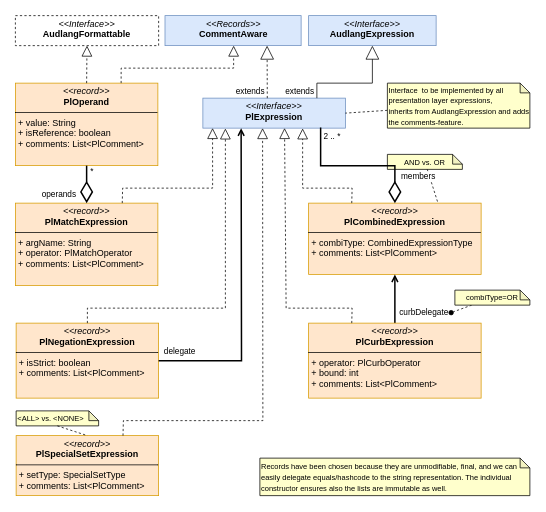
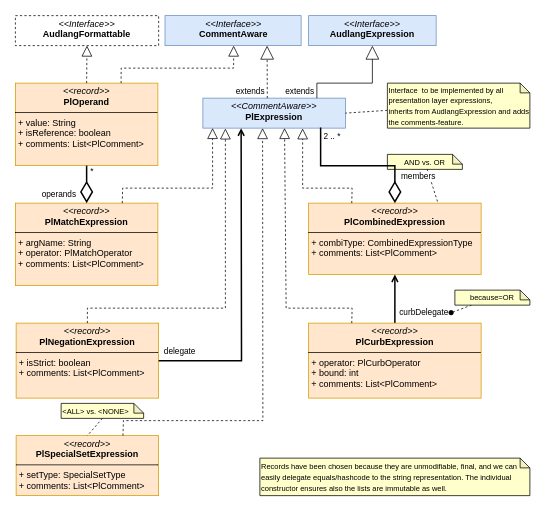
  <mxCell id="0" />
  <mxCell id="1" parent="0" />
  <mxCell id="2" value="&lt;p style=&quot;margin:0px;margin-top:4px;text-align:center;&quot;&gt;&lt;i&gt;&amp;lt;&amp;lt;Interface&amp;gt;&amp;gt;&lt;/i&gt;&lt;br&gt;&lt;b&gt;AudlangExpression&lt;/b&gt;&lt;/p&gt;&lt;p style=&quot;margin:0px;margin-left:4px;&quot;&gt;&lt;br&gt;&lt;/p&gt;" style="verticalAlign=top;align=left;overflow=fill;html=1;whiteSpace=wrap;fillColor=#dae8fc;strokeColor=#6c8ebf;" parent="1" vertex="1"><mxGeometry x="411" y="20" width="170" height="40" as="geometry" /></mxCell>
- <mxCell id="3" value="&lt;p style=&quot;margin:0px;margin-top:4px;text-align:center;&quot;&gt;&lt;i&gt;&amp;lt;&amp;lt;Records&amp;gt;&amp;gt;&lt;/i&gt;&lt;br&gt;&lt;b&gt;CommentAware&lt;/b&gt;&lt;/p&gt;&lt;p style=&quot;margin:0px;margin-left:4px;&quot;&gt;&lt;br&gt;&lt;/p&gt;" style="verticalAlign=top;align=left;overflow=fill;html=1;whiteSpace=wrap;fillColor=#dae8fc;strokeColor=#6c8ebf;" parent="1" vertex="1"><mxGeometry x="219.5" y="20" width="181.5" height="40" as="geometry" /></mxCell>
- <mxCell id="4" value="&lt;p style=&quot;margin:0px;margin-top:4px;text-align:center;&quot;&gt;&lt;i&gt;&amp;lt;&amp;lt;Interface&amp;gt;&amp;gt;&lt;/i&gt;&lt;br&gt;&lt;b&gt;PlExpression&lt;/b&gt;&lt;/p&gt;" style="verticalAlign=top;align=left;overflow=fill;html=1;whiteSpace=wrap;fillColor=#dae8fc;strokeColor=#6c8ebf;" parent="1" vertex="1"><mxGeometry x="270" y="130" width="190" height="40" as="geometry" /></mxCell>
+ <mxCell id="3" value="&lt;p style=&quot;margin:0px;margin-top:4px;text-align:center;&quot;&gt;&lt;i&gt;&amp;lt;&amp;lt;Interface&amp;gt;&amp;gt;&lt;/i&gt;&lt;br&gt;&lt;b&gt;CommentAware&lt;/b&gt;&lt;/p&gt;&lt;p style=&quot;margin:0px;margin-left:4px;&quot;&gt;&lt;br&gt;&lt;/p&gt;" style="verticalAlign=top;align=left;overflow=fill;html=1;whiteSpace=wrap;fillColor=#dae8fc;strokeColor=#6c8ebf;" parent="1" vertex="1"><mxGeometry x="219.5" y="20" width="181.5" height="40" as="geometry" /></mxCell>
+ <mxCell id="4" value="&lt;p style=&quot;margin:0px;margin-top:4px;text-align:center;&quot;&gt;&lt;i&gt;&amp;lt;&amp;lt;CommentAware&amp;gt;&amp;gt;&lt;/i&gt;&lt;br&gt;&lt;b&gt;PlExpression&lt;/b&gt;&lt;/p&gt;" style="verticalAlign=top;align=left;overflow=fill;html=1;whiteSpace=wrap;fillColor=#dae8fc;strokeColor=#6c8ebf;" parent="1" vertex="1"><mxGeometry x="270" y="130" width="190" height="40" as="geometry" /></mxCell>
  <mxCell id="5" value="" style="endArrow=block;endSize=16;endFill=0;html=1;rounded=0;entryX=0.5;entryY=1;entryDx=0;entryDy=0;" parent="1" edge="1"><mxGeometry x="-0.861" y="21" width="160" relative="1" as="geometry"><mxPoint x="422" y="130" as="sourcePoint" /><mxPoint x="496" y="60" as="targetPoint" /><Array as="points"><mxPoint x="422" y="110" /><mxPoint x="496" y="110" /></Array><mxPoint as="offset" /></mxGeometry></mxCell>
  <mxCell id="6" value="" style="endArrow=block;endSize=16;endFill=0;html=1;rounded=0;entryX=0.75;entryY=1;entryDx=0;entryDy=0;exitX=0.452;exitY=0.002;exitDx=0;exitDy=0;exitPerimeter=0;dashed=1;" parent="1" target="3" edge="1" source="4"><mxGeometry x="-0.409" y="20" width="160" relative="1" as="geometry"><mxPoint x="370" y="130" as="sourcePoint" /><mxPoint x="406" y="60" as="targetPoint" /><mxPoint as="offset" /></mxGeometry></mxCell>
  <mxCell id="7" value="extends" style="edgeLabel;html=1;align=center;verticalAlign=middle;resizable=0;points=[];" vertex="1" connectable="0" parent="6"><mxGeometry x="-0.894" relative="1" as="geometry"><mxPoint x="-23" y="-6" as="offset" /></mxGeometry></mxCell>
  <mxCell id="8" value="extends" style="edgeLabel;html=1;align=center;verticalAlign=middle;resizable=0;points=[];" vertex="1" connectable="0" parent="6"><mxGeometry x="-0.894" relative="1" as="geometry"><mxPoint x="43" y="-6" as="offset" /></mxGeometry></mxCell>
  <mxCell id="9" style="rounded=0;orthogonalLoop=1;jettySize=auto;html=1;entryX=1;entryY=0.5;entryDx=0;entryDy=0;endArrow=none;endFill=0;dashed=1;" parent="1" source="10" target="4" edge="1"><mxGeometry relative="1" as="geometry" /></mxCell>
  <mxCell id="10" value="&lt;span style=&quot;font-size: 10px;&quot;&gt;Interface&amp;nbsp; to be implemented by all presentation layer expressions,&lt;/span&gt;&lt;div&gt;&lt;span style=&quot;font-size: 10px;&quot;&gt;inherits from AudlangExpression and adds the comments-feature.&lt;/span&gt;&lt;/div&gt;" style="shape=note;whiteSpace=wrap;html=1;backgroundOutline=1;darkOpacity=0.05;size=13;labelBackgroundColor=none;fillColor=#FFFFCC;gradientColor=none;align=left;" parent="1" vertex="1"><mxGeometry x="516" y="110" width="190" height="60" as="geometry" /></mxCell>
  <mxCell id="11" value="&lt;p style=&quot;margin:0px;margin-top:4px;text-align:center;&quot;&gt;&lt;i&gt;&amp;lt;&amp;lt;record&amp;gt;&amp;gt;&lt;/i&gt;&lt;br&gt;&lt;b&gt;PlMatchExpression&lt;/b&gt;&lt;/p&gt;&lt;hr size=&quot;1&quot; style=&quot;border-style:solid;&quot;&gt;&lt;p style=&quot;margin:0px;margin-left:4px;&quot;&gt;+ argName: String&lt;br&gt;+ operator: PlMatchOperator&lt;/p&gt;&lt;p style=&quot;margin:0px;margin-left:4px;&quot;&gt;&lt;span style=&quot;background-color: initial;&quot;&gt;+ comments: List&amp;lt;PlComment&amp;gt;&lt;/span&gt;&lt;br&gt;&lt;/p&gt;" style="verticalAlign=top;align=left;overflow=fill;html=1;whiteSpace=wrap;fillColor=#ffe6cc;strokeColor=#d79b00;" parent="1" vertex="1"><mxGeometry x="20" y="270" width="190" height="110" as="geometry" /></mxCell>
  <mxCell id="12" value="" style="endArrow=block;dashed=1;endFill=0;endSize=12;html=1;rounded=0;exitX=0.75;exitY=0;exitDx=0;exitDy=0;entryX=0.068;entryY=0.996;entryDx=0;entryDy=0;entryPerimeter=0;" parent="1" source="11" target="4" edge="1"><mxGeometry width="160" relative="1" as="geometry"><mxPoint x="270" y="190" as="sourcePoint" /><mxPoint x="370" y="170" as="targetPoint" /><Array as="points"><mxPoint x="163" y="250" /><mxPoint x="283" y="250" /></Array></mxGeometry></mxCell>
  <mxCell id="13" value="&lt;span style=&quot;font-size: 10px;&quot;&gt;Records have been chosen because they are unmodifiable, final, and we can easily delegate equals/hashcode to the string representation. The individual constructor ensures also the lists are immutable as well.&lt;/span&gt;" style="shape=note;whiteSpace=wrap;html=1;backgroundOutline=1;darkOpacity=0.05;size=13;labelBackgroundColor=none;fillColor=#FFFFCC;gradientColor=none;align=left;" parent="1" vertex="1"><mxGeometry x="346" y="610" width="360" height="50" as="geometry" /></mxCell>
  <mxCell id="14" value="&lt;p style=&quot;margin:0px;margin-top:4px;text-align:center;&quot;&gt;&lt;i&gt;&amp;lt;&amp;lt;record&amp;gt;&amp;gt;&lt;/i&gt;&lt;br&gt;&lt;b&gt;PlNegationExpression&lt;/b&gt;&lt;/p&gt;&lt;hr size=&quot;1&quot; style=&quot;border-style:solid;&quot;&gt;&lt;p style=&quot;margin:0px;margin-left:4px;&quot;&gt;+ isStrict: boolean&lt;/p&gt;&lt;p style=&quot;margin:0px;margin-left:4px;&quot;&gt;+&amp;nbsp;&lt;span style=&quot;background-color: initial;&quot;&gt;comments: List&amp;lt;PlComment&amp;gt;&lt;/span&gt;&lt;/p&gt;" style="verticalAlign=top;align=left;overflow=fill;html=1;whiteSpace=wrap;fillColor=#ffe6cc;strokeColor=#d79b00;" parent="1" vertex="1"><mxGeometry x="21" y="430" width="190" height="100" as="geometry" /></mxCell>
  <mxCell id="15" value="" style="endArrow=block;dashed=1;endFill=0;endSize=12;html=1;rounded=0;exitX=0.5;exitY=0;exitDx=0;exitDy=0;entryX=0.158;entryY=1.011;entryDx=0;entryDy=0;entryPerimeter=0;" parent="1" source="14" edge="1" target="4"><mxGeometry width="160" relative="1" as="geometry"><mxPoint x="205" y="280" as="sourcePoint" /><mxPoint x="410" y="170" as="targetPoint" /><Array as="points"><mxPoint x="116" y="410" /><mxPoint x="300" y="410" /></Array></mxGeometry></mxCell>
  <mxCell id="16" value="&lt;p style=&quot;margin:0px;margin-top:4px;text-align:center;&quot;&gt;&lt;i&gt;&amp;lt;&amp;lt;record&amp;gt;&amp;gt;&lt;/i&gt;&lt;br&gt;&lt;b&gt;PlOperand&lt;/b&gt;&lt;/p&gt;&lt;hr size=&quot;1&quot; style=&quot;border-style:solid;&quot;&gt;&lt;p style=&quot;margin:0px;margin-left:4px;&quot;&gt;+ value: String&lt;br&gt;+ isReference: boolean&lt;/p&gt;&lt;p style=&quot;margin:0px;margin-left:4px;&quot;&gt;+&amp;nbsp;&lt;span style=&quot;background-color: initial;&quot;&gt;comments: List&amp;lt;PlComment&amp;gt;&lt;/span&gt;&lt;/p&gt;" style="verticalAlign=top;align=left;overflow=fill;html=1;whiteSpace=wrap;fillColor=#ffe6cc;strokeColor=#d79b00;" parent="1" vertex="1"><mxGeometry x="20" y="110" width="190" height="110" as="geometry" /></mxCell>
  <mxCell id="17" value="" style="endArrow=block;dashed=1;endFill=0;endSize=12;html=1;rounded=0;" parent="1" edge="1"><mxGeometry width="160" relative="1" as="geometry"><mxPoint x="161" y="110" as="sourcePoint" /><mxPoint x="311" y="60" as="targetPoint" /><Array as="points"><mxPoint x="161" y="90" /><mxPoint x="311" y="90" /></Array></mxGeometry></mxCell>
  <mxCell id="18" value="&lt;p style=&quot;margin:0px;margin-top:4px;text-align:center;&quot;&gt;&lt;i&gt;&amp;lt;&amp;lt;Interface&amp;gt;&amp;gt;&lt;/i&gt;&lt;br&gt;&lt;b&gt;AudlangFormattable&lt;/b&gt;&lt;/p&gt;&lt;p style=&quot;margin:0px;margin-left:4px;&quot;&gt;&lt;br&gt;&lt;/p&gt;" style="verticalAlign=top;align=left;overflow=fill;html=1;whiteSpace=wrap;dashed=1;" parent="1" vertex="1"><mxGeometry x="20" y="20" width="191" height="40" as="geometry" /></mxCell>
  <mxCell id="19" value="" style="endArrow=block;dashed=1;endFill=0;endSize=12;html=1;rounded=0;entryX=0.5;entryY=1;entryDx=0;entryDy=0;exitX=0.5;exitY=0;exitDx=0;exitDy=0;" parent="1" source="16" target="18" edge="1"><mxGeometry width="160" relative="1" as="geometry"><mxPoint x="630" y="15" as="sourcePoint" /><mxPoint x="560" y="50" as="targetPoint" /></mxGeometry></mxCell>
  <mxCell id="20" value="&lt;p style=&quot;margin:0px;margin-top:4px;text-align:center;&quot;&gt;&lt;i&gt;&amp;lt;&amp;lt;record&amp;gt;&amp;gt;&lt;/i&gt;&lt;br&gt;&lt;b&gt;PlSpecialSetExpression&lt;/b&gt;&lt;/p&gt;&lt;hr size=&quot;1&quot; style=&quot;border-style:solid;&quot;&gt;&lt;p style=&quot;margin:0px;margin-left:4px;&quot;&gt;+ setType: SpecialSetType&lt;br&gt;+&amp;nbsp;&lt;span style=&quot;background-color: initial;&quot;&gt;comments: List&amp;lt;PlComment&amp;gt;&lt;/span&gt;&lt;/p&gt;" style="verticalAlign=top;align=left;overflow=fill;html=1;whiteSpace=wrap;fillColor=#ffe6cc;strokeColor=#d79b00;" parent="1" vertex="1"><mxGeometry x="21" y="580" width="190" height="80" as="geometry" /></mxCell>
- <mxCell id="21" value="&lt;span style=&quot;font-size: 10px;&quot;&gt;&amp;lt;ALL&amp;gt; vs. &amp;lt;NONE&amp;gt;&lt;/span&gt;" style="shape=note;whiteSpace=wrap;html=1;backgroundOutline=1;darkOpacity=0.05;size=13;labelBackgroundColor=none;fillColor=#FFFFCC;gradientColor=none;align=left;" parent="1" vertex="1"><mxGeometry x="21" y="547" width="110" height="20" as="geometry" /></mxCell>
+ <mxCell id="21" value="&lt;span style=&quot;font-size: 10px;&quot;&gt;&amp;lt;ALL&amp;gt; vs. &amp;lt;NONE&amp;gt;&lt;/span&gt;" style="shape=note;whiteSpace=wrap;html=1;backgroundOutline=1;darkOpacity=0.05;size=13;labelBackgroundColor=none;fillColor=#FFFFCC;gradientColor=none;align=left;" parent="1" vertex="1"><mxGeometry x="81" y="537" width="110" height="20" as="geometry" /></mxCell>
  <mxCell id="22" style="rounded=0;orthogonalLoop=1;jettySize=auto;html=1;entryX=0.5;entryY=0;entryDx=0;entryDy=0;endArrow=none;endFill=0;dashed=1;exitX=0.5;exitY=1;exitDx=0;exitDy=0;exitPerimeter=0;" parent="1" source="21" target="20" edge="1"><mxGeometry relative="1" as="geometry" /></mxCell>
  <mxCell id="23" value="" style="endArrow=block;dashed=1;endFill=0;endSize=12;html=1;rounded=0;exitX=0.75;exitY=0;exitDx=0;exitDy=0;entryX=0.419;entryY=0.999;entryDx=0;entryDy=0;entryPerimeter=0;" parent="1" source="20" target="4" edge="1"><mxGeometry width="160" relative="1" as="geometry"><mxPoint x="196" y="410" as="sourcePoint" /><mxPoint x="370" y="170" as="targetPoint" /><Array as="points"><mxPoint x="164" y="560" /><mxPoint x="350" y="560" /></Array></mxGeometry></mxCell>
  <mxCell id="24" value="&lt;p style=&quot;margin:0px;margin-top:4px;text-align:center;&quot;&gt;&lt;i&gt;&amp;lt;&amp;lt;record&amp;gt;&amp;gt;&lt;/i&gt;&lt;br&gt;&lt;b&gt;PlCombinedExpression&lt;/b&gt;&lt;/p&gt;&lt;hr size=&quot;1&quot; style=&quot;border-style:solid;&quot;&gt;&lt;p style=&quot;margin:0px;margin-left:4px;&quot;&gt;+ combiType: CombinedExpressionType&lt;br&gt;&lt;/p&gt;&lt;p style=&quot;margin:0px;margin-left:4px;&quot;&gt;+&amp;nbsp;&lt;span style=&quot;background-color: initial;&quot;&gt;comments: List&amp;lt;PlComment&amp;gt;&lt;/span&gt;&lt;/p&gt;" style="verticalAlign=top;align=left;overflow=fill;html=1;whiteSpace=wrap;fillColor=#ffe6cc;strokeColor=#d79b00;" parent="1" vertex="1"><mxGeometry x="411" y="270" width="230" height="95" as="geometry" /></mxCell>
  <mxCell id="25" value="" style="endArrow=block;dashed=1;endFill=0;endSize=12;html=1;rounded=0;exitX=0.25;exitY=0;exitDx=0;exitDy=0;entryX=0.7;entryY=1.008;entryDx=0;entryDy=0;entryPerimeter=0;" parent="1" source="24" target="4" edge="1"><mxGeometry width="160" relative="1" as="geometry"><mxPoint x="262" y="420" as="sourcePoint" /><mxPoint x="384" y="170" as="targetPoint" /><Array as="points"><mxPoint x="469" y="250" /><mxPoint x="403" y="250" /></Array></mxGeometry></mxCell>
  <mxCell id="26" value="&lt;span style=&quot;font-size: 10px;&quot;&gt;AND vs. OR&lt;/span&gt;" style="shape=note;whiteSpace=wrap;html=1;backgroundOutline=1;darkOpacity=0.05;size=13;labelBackgroundColor=none;fillColor=#FFFFCC;gradientColor=none;align=center;" parent="1" vertex="1"><mxGeometry x="516" y="205" width="100" height="20" as="geometry" /></mxCell>
  <mxCell id="27" style="rounded=0;orthogonalLoop=1;jettySize=auto;html=1;entryX=0.75;entryY=0;entryDx=0;entryDy=0;endArrow=none;endFill=0;dashed=1;" parent="1" source="26" target="24" edge="1"><mxGeometry relative="1" as="geometry" /></mxCell>
  <mxCell id="28" style="edgeStyle=orthogonalEdgeStyle;rounded=0;orthogonalLoop=1;jettySize=auto;html=1;exitX=0.5;exitY=0;exitDx=0;exitDy=0;entryX=0.5;entryY=1;entryDx=0;entryDy=0;endArrow=open;endFill=0;strokeWidth=2;" edge="1" parent="1" source="30" target="24"><mxGeometry relative="1" as="geometry" /></mxCell>
  <mxCell id="29" value="curbDelegate&amp;nbsp;" style="edgeLabel;html=1;align=center;verticalAlign=middle;resizable=0;points=[];" vertex="1" connectable="0" parent="28"><mxGeometry x="-0.398" relative="1" as="geometry"><mxPoint x="39" y="5" as="offset" /></mxGeometry></mxCell>
  <mxCell id="30" value="&lt;p style=&quot;margin:0px;margin-top:4px;text-align:center;&quot;&gt;&lt;i&gt;&amp;lt;&amp;lt;record&amp;gt;&amp;gt;&lt;/i&gt;&lt;br&gt;&lt;b&gt;PlCurbExpression&lt;/b&gt;&lt;/p&gt;&lt;hr size=&quot;1&quot; style=&quot;border-style:solid;&quot;&gt;&lt;p style=&quot;margin:0px;margin-left:4px;&quot;&gt;+ operator: PlCurbOperator&lt;/p&gt;&lt;p style=&quot;margin:0px;margin-left:4px;&quot;&gt;+&amp;nbsp;&lt;span style=&quot;background-color: initial;&quot;&gt;bound: int&lt;/span&gt;&lt;/p&gt;&lt;p style=&quot;margin:0px;margin-left:4px;&quot;&gt;+&amp;nbsp;&lt;span style=&quot;background-color: initial;&quot;&gt;comments: List&amp;lt;PlComment&amp;gt;&lt;/span&gt;&lt;span style=&quot;background-color: initial;&quot;&gt;&lt;br&gt;&lt;/span&gt;&lt;/p&gt;" style="verticalAlign=top;align=left;overflow=fill;html=1;whiteSpace=wrap;fillColor=#ffe6cc;strokeColor=#d79b00;" parent="1" vertex="1"><mxGeometry x="411" y="430" width="230" height="100" as="geometry" /></mxCell>
  <mxCell id="31" value="" style="endArrow=block;dashed=1;endFill=0;endSize=12;html=1;rounded=0;exitX=0.25;exitY=0;exitDx=0;exitDy=0;entryX=0.573;entryY=0.996;entryDx=0;entryDy=0;entryPerimeter=0;" parent="1" source="30" target="4" edge="1"><mxGeometry width="160" relative="1" as="geometry"><mxPoint x="550" y="430" as="sourcePoint" /><mxPoint x="369" y="170" as="targetPoint" /><Array as="points"><mxPoint x="469" y="410" /><mxPoint x="381" y="410" /></Array></mxGeometry></mxCell>
  <mxCell id="32" value="" style="endArrow=diamondThin;endFill=0;endSize=24;html=1;rounded=0;entryX=0.5;entryY=0;entryDx=0;entryDy=0;strokeWidth=2;" edge="1" parent="1" target="24"><mxGeometry width="160" relative="1" as="geometry"><mxPoint x="427" y="169" as="sourcePoint" /><mxPoint x="491" y="300" as="targetPoint" /><Array as="points"><mxPoint x="427" y="220" /><mxPoint x="526" y="220" /></Array></mxGeometry></mxCell>
  <mxCell id="33" value="members" style="edgeLabel;html=1;align=center;verticalAlign=middle;resizable=0;points=[];" vertex="1" connectable="0" parent="32"><mxGeometry x="0.662" relative="1" as="geometry"><mxPoint x="30" y="-3" as="offset" /></mxGeometry></mxCell>
  <mxCell id="34" value="2 .. *" style="edgeLabel;html=1;align=center;verticalAlign=middle;resizable=0;points=[];" vertex="1" connectable="0" parent="32"><mxGeometry x="-0.942" relative="1" as="geometry"><mxPoint x="14" y="5" as="offset" /></mxGeometry></mxCell>
  <mxCell id="35" style="rounded=0;orthogonalLoop=1;jettySize=auto;html=1;endArrow=oval;endFill=1;dashed=1;" edge="1" parent="1" source="36"><mxGeometry relative="1" as="geometry"><mxPoint x="601" y="416" as="targetPoint" /></mxGeometry></mxCell>
- <mxCell id="36" value="&lt;span style=&quot;font-size: 10px;&quot;&gt;combiType=OR&lt;/span&gt;" style="shape=note;whiteSpace=wrap;html=1;backgroundOutline=1;darkOpacity=0.05;size=13;labelBackgroundColor=none;fillColor=#FFFFCC;gradientColor=none;align=center;" vertex="1" parent="1"><mxGeometry x="606" y="386" width="100" height="20" as="geometry" /></mxCell>
+ <mxCell id="36" value="&lt;span style=&quot;font-size: 10px;&quot;&gt;because=OR&lt;/span&gt;" style="shape=note;whiteSpace=wrap;html=1;backgroundOutline=1;darkOpacity=0.05;size=13;labelBackgroundColor=none;fillColor=#FFFFCC;gradientColor=none;align=center;" vertex="1" parent="1"><mxGeometry x="606" y="386" width="100" height="20" as="geometry" /></mxCell>
  <mxCell id="37" style="edgeStyle=orthogonalEdgeStyle;rounded=0;orthogonalLoop=1;jettySize=auto;html=1;exitX=1;exitY=0.5;exitDx=0;exitDy=0;endArrow=open;endFill=0;strokeWidth=2;" edge="1" parent="1" source="14"><mxGeometry relative="1" as="geometry"><mxPoint x="321" y="235" as="sourcePoint" /><mxPoint x="321" y="170" as="targetPoint" /></mxGeometry></mxCell>
  <mxCell id="38" value="delegate" style="edgeLabel;html=1;align=center;verticalAlign=middle;resizable=0;points=[];" vertex="1" connectable="0" parent="37"><mxGeometry x="-0.398" relative="1" as="geometry"><mxPoint x="-83" y="4" as="offset" /></mxGeometry></mxCell>
  <mxCell id="39" value="" style="endArrow=diamondThin;endFill=0;endSize=24;html=1;rounded=0;entryX=0.5;entryY=0;entryDx=0;entryDy=0;strokeWidth=2;exitX=0.5;exitY=1;exitDx=0;exitDy=0;" edge="1" parent="1" source="16" target="11"><mxGeometry width="160" relative="1" as="geometry"><mxPoint x="141" y="214" as="sourcePoint" /><mxPoint x="260" y="315" as="targetPoint" /></mxGeometry></mxCell>
  <mxCell id="40" value="operands" style="edgeLabel;html=1;align=center;verticalAlign=middle;resizable=0;points=[];" vertex="1" connectable="0" parent="39"><mxGeometry x="0.662" relative="1" as="geometry"><mxPoint x="-38" y="-5" as="offset" /></mxGeometry></mxCell>
  <mxCell id="41" value="*" style="edgeLabel;html=1;align=center;verticalAlign=middle;resizable=0;points=[];" vertex="1" connectable="0" parent="39"><mxGeometry x="-0.942" relative="1" as="geometry"><mxPoint x="6" y="5" as="offset" /></mxGeometry></mxCell>
